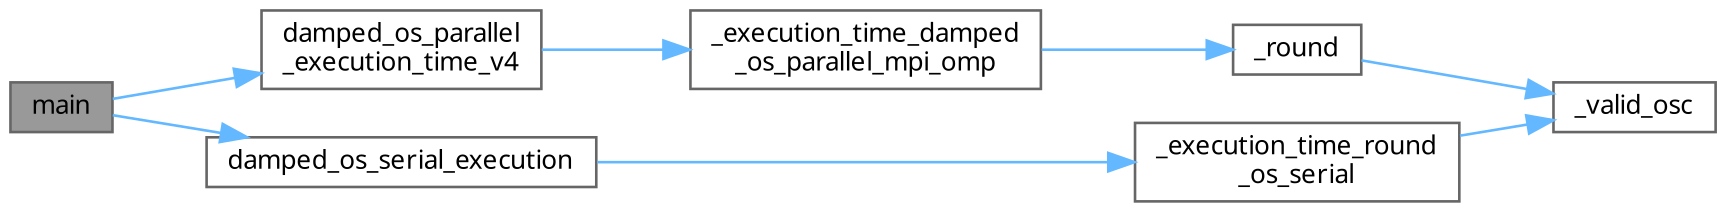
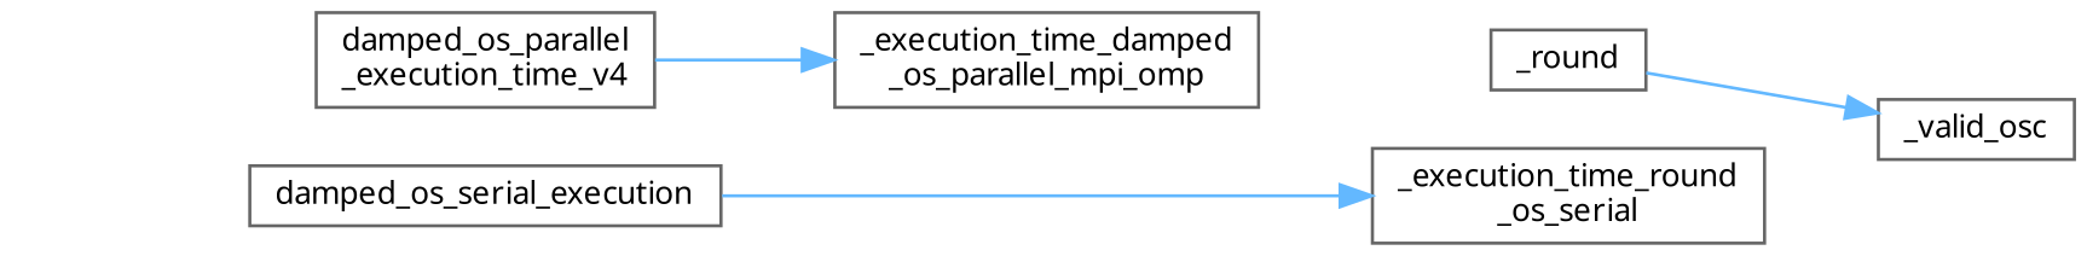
  digraph {
    fontname="Noto Sans"
    rankdir=LR
    node [color=grey40 fillcolor=white fontname="Noto Sans" fontsize=10 shape=box style=filled]
    edge [color=steelblue1 fontname="Noto Sans" fontsize=10 labelfontname=Helvetica labelfontsize=10 style=solid]
-   n1 [color=gray40 fillcolor=grey60 fontcolor=black height=0.2 label=main width=0.4]
    n2 [height=0.2 label="damped_os_parallel\l_execution_time_v4" width=0.4]
    n3 [height=0.2 label=damped_os_serial_execution width=0.4]
    n4 [height=0.2 label="_execution_time_damped\l_os_parallel_mpi_omp" width=0.4]
    n5 [height=0.2 label="_execution_time_round\l_os_serial" width=0.4]
    n6 [height=0.2 label=_round width=0.4]
    n7 [height=0.2 label=_valid_osc width=0.4]
-   n1 -> n2
-   n1 -> n3
    n2 -> n4
    n3 -> n5
-   n4 -> n6
-   n5 -> n7
    n6 -> n7
  }
